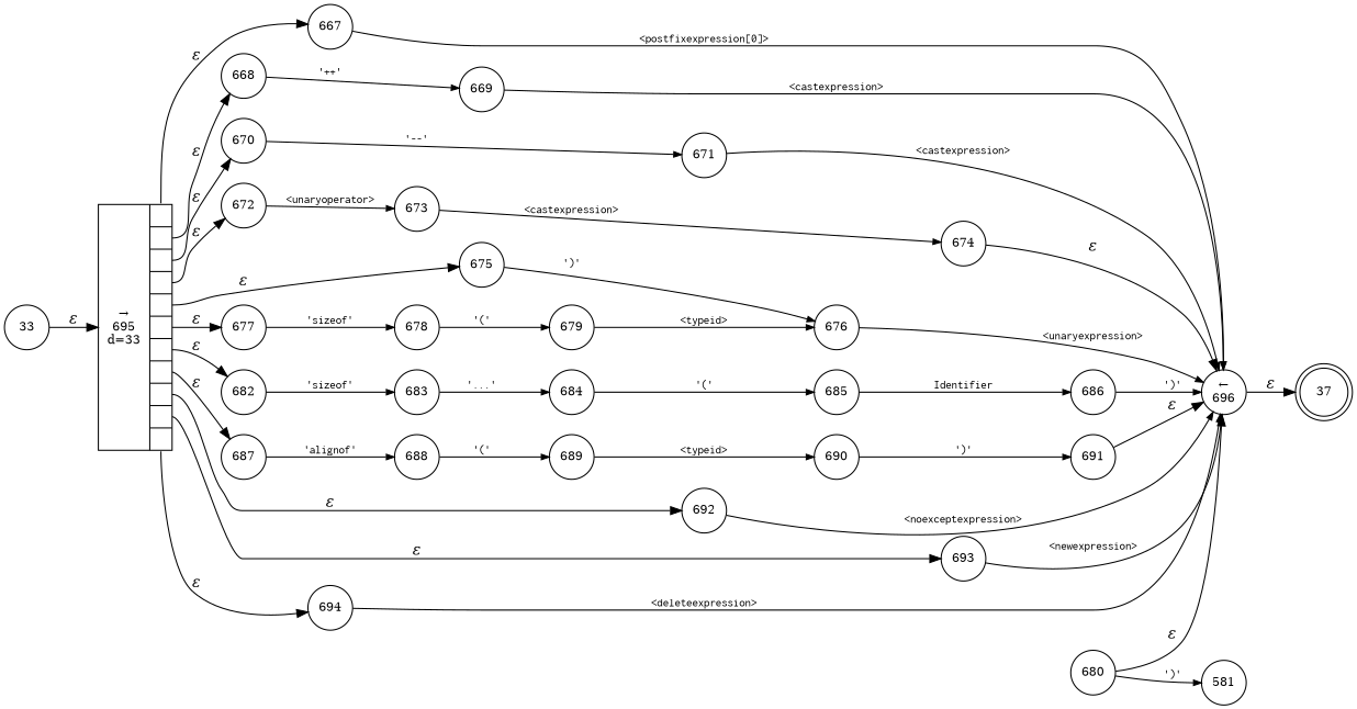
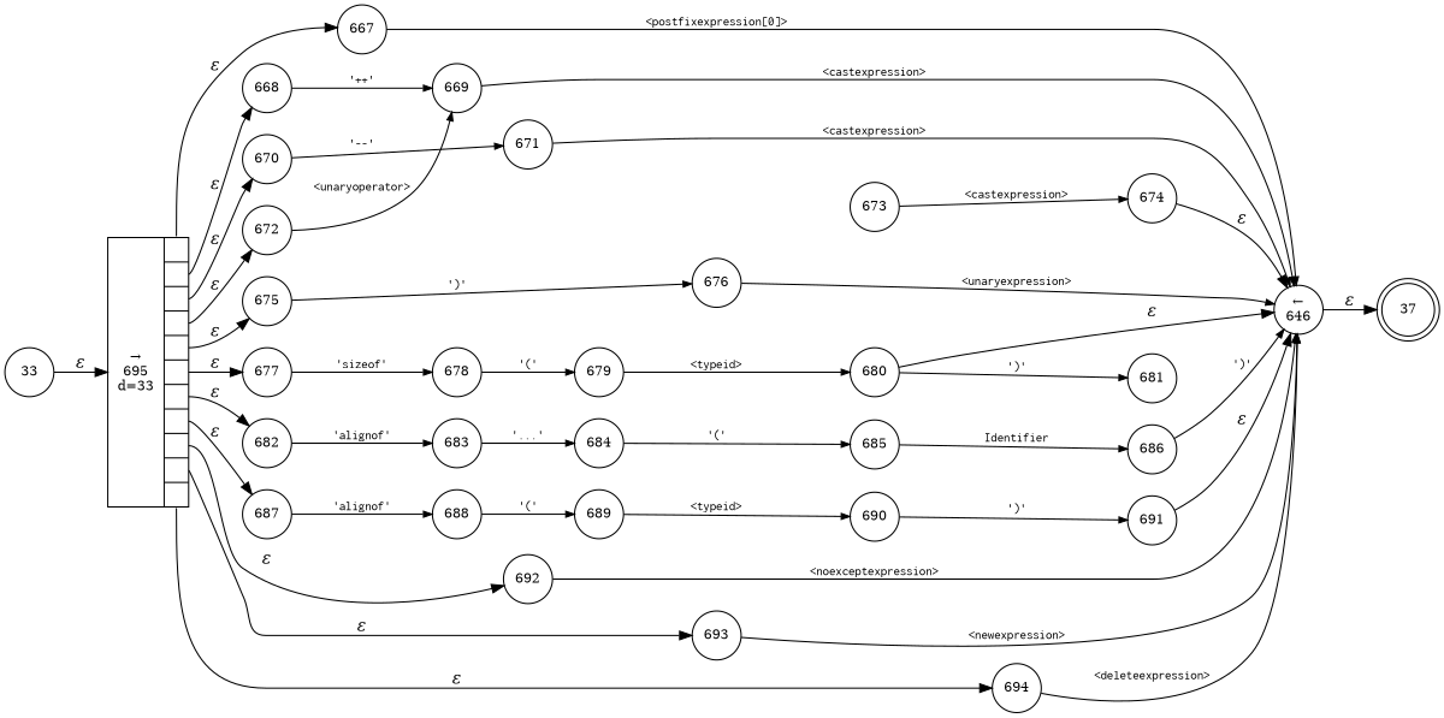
  digraph {
    rankdir=LR
    node [fixedsize=true fontsize=11 shape=circle peripheries=1]
    edge [arrowhead=normal arrowsize=.7 fontname=Courier fontsize=11]
    n1 [label=37 shape=doublecircle width=.6 peripheries=""]
    n2 [label=667 width=.55]
-   n3 [label="&larr;\n696" width=.55]
+   n3 [label="&larr;\n646" width=.55]
    n4 [label=668 width=.55]
    n5 [label=669 width=.55]
    n6 [label=670 width=.55]
    n7 [label=671 width=.55]
    n8 [label=672 width=.55]
    n9 [label=673 width=.55]
    n10 [label=674 width=.55]
    n11 [label=675 width=.55]
    n12 [label=676 width=.55]
    n13 [label=33 width=.55]
    n14 [fixedsize=false label="{&rarr;\n695\nd=33|{<p0>|<p1>|<p2>|<p3>|<p4>|<p5>|<p6>|<p7>|<p8>|<p9>|<p10>}}" shape=record]
    n15 [label=677 width=.55]
    n16 [label=682 width=.55]
    n17 [label=687 width=.55]
    n18 [label=692 width=.55]
    n19 [label=693 width=.55]
    n20 [label=694 width=.55]
    n21 [label=678 width=.55]
    n22 [label=679 width=.55]
    n23 [label=680 width=.55]
-   n24 [label=581 width=.55]
+   n24 [label=681 width=.55]
    n25 [label=683 width=.55]
    n26 [label=684 width=.55]
    n27 [label=685 width=.55]
    n28 [label=686 width=.55]
    n29 [label=688 width=.55]
    n30 [label=689 width=.55]
    n31 [label=690 width=.55]
    n32 [label=691 width=.55]
    n2 -> n3 [label="<postfixexpression[0]>"]
    n3 -> n1 [fontname="Times-Italic" label="&epsilon;" arrowhead="" arrowsize="" fontsize=""]
    n4 -> n5 [label="'++'"]
    n5 -> n3 [label="<castexpression>"]
    n6 -> n7 [label="'--'"]
    n7 -> n3 [label="<castexpression>"]
-   n8 -> n9 [label="<unaryoperator>"]
+   n8 -> n5 [label="<unaryoperator>"]
    n9 -> n10 [label="<castexpression>"]
    n10 -> n3 [fontname="Times-Italic" label="&epsilon;" arrowhead="" arrowsize="" fontsize=""]
    n11 -> n12 [label="')'"]
    n12 -> n3 [label="<unaryexpression>"]
    n13 -> n14 [fontname="Times-Italic" label="&epsilon;" arrowhead="" arrowsize="" fontsize=""]
    n14 -> n2 [fontname="Times-Italic" label="&epsilon;" tailport=p0 arrowhead="" arrowsize="" fontsize=""]
    n14 -> n4 [fontname="Times-Italic" label="&epsilon;" tailport=p1 arrowhead="" arrowsize="" fontsize=""]
    n14 -> n6 [fontname="Times-Italic" label="&epsilon;" tailport=p2 arrowhead="" arrowsize="" fontsize=""]
    n14 -> n8 [fontname="Times-Italic" label="&epsilon;" tailport=p3 arrowhead="" arrowsize="" fontsize=""]
    n14 -> n11 [fontname="Times-Italic" label="&epsilon;" tailport=p4 arrowhead="" arrowsize="" fontsize=""]
    n14 -> n15 [fontname="Times-Italic" label="&epsilon;" tailport=p5 arrowhead="" arrowsize="" fontsize=""]
    n14 -> n16 [fontname="Times-Italic" label="&epsilon;" tailport=p6 arrowhead="" arrowsize="" fontsize=""]
    n14 -> n17 [fontname="Times-Italic" label="&epsilon;" tailport=p7 arrowhead="" arrowsize="" fontsize=""]
    n14 -> n18 [fontname="Times-Italic" label="&epsilon;" tailport=p8 arrowhead="" arrowsize="" fontsize=""]
    n14 -> n19 [fontname="Times-Italic" label="&epsilon;" tailport=p9 arrowhead="" arrowsize="" fontsize=""]
    n14 -> n20 [fontname="Times-Italic" label="&epsilon;" tailport=p10 arrowhead="" arrowsize="" fontsize=""]
    n15 -> n21 [label="'sizeof'"]
-   n16 -> n25 [label="'sizeof'"]
+   n16 -> n25 [label="'alignof'"]
    n17 -> n29 [label="'alignof'"]
    n18 -> n3 [label="<noexceptexpression>"]
    n19 -> n3 [label="<newexpression>"]
    n20 -> n3 [label="<deleteexpression>"]
    n21 -> n22 [label="'('"]
-   n22 -> n12 [label="<typeid>"]
+   n22 -> n23 [label="<typeid>"]
    n23 -> n3 [fontname="Times-Italic" label="&epsilon;" arrowhead="" arrowsize="" fontsize=""]
    n23 -> n24 [label="')'"]
    n25 -> n26 [label="'...'"]
    n26 -> n27 [label="'('"]
    n27 -> n28 [label=Identifier]
    n28 -> n3 [label="')'"]
    n29 -> n30 [label="'('"]
    n30 -> n31 [label="<typeid>"]
    n31 -> n32 [label="')'"]
    n32 -> n3 [fontname="Times-Italic" label="&epsilon;" arrowhead="" arrowsize="" fontsize=""]
  }
